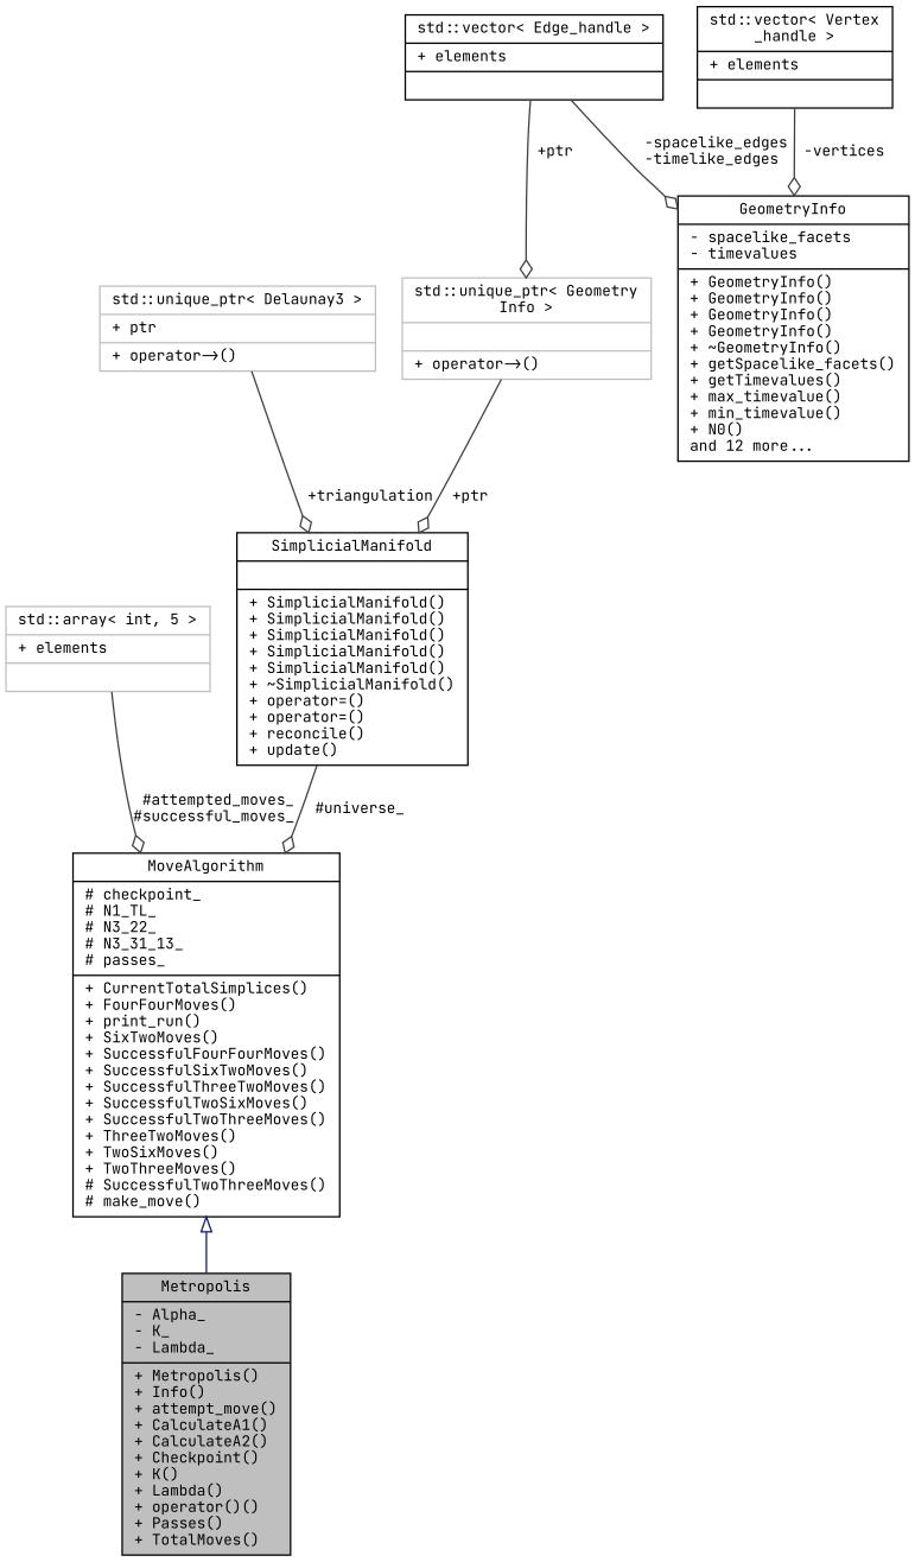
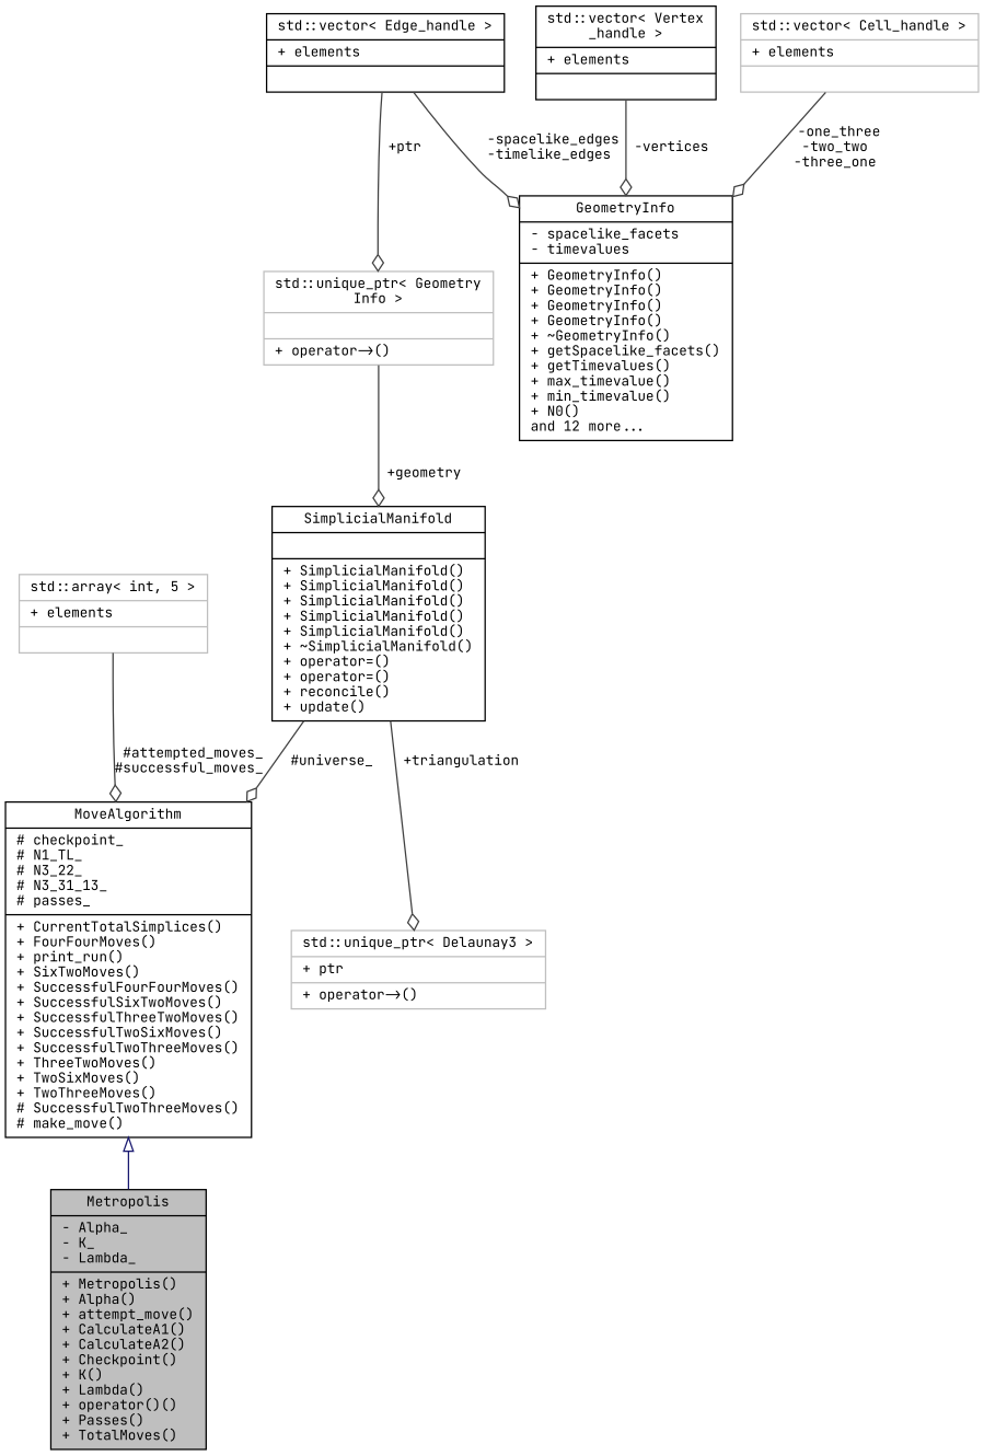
  digraph {
    fontname="JetBrains Mono"
    node [color=black fillcolor=white fontname="JetBrains Mono" fontsize=10 shape=record style=filled]
    edge [color=grey25 fontname="JetBrains Mono" fontsize=10 labelfontname=Helvetica labelfontsize=10 style=solid arrowhead=odiamond]
-   n1 [fillcolor=grey75 fontcolor=black height=0.2 label="{Metropolis\n|- Alpha_\l- K_\l- Lambda_\l|+ Metropolis()\l+ Info()\l+ attempt_move()\l+ CalculateA1()\l+ CalculateA2()\l+ Checkpoint()\l+ K()\l+ Lambda()\l+ operator()()\l+ Passes()\l+ TotalMoves()\l}" width=0.4]
+   n1 [fillcolor=grey75 fontcolor=black height=0.2 label="{Metropolis\n|- Alpha_\l- K_\l- Lambda_\l|+ Metropolis()\l+ Alpha()\l+ attempt_move()\l+ CalculateA1()\l+ CalculateA2()\l+ Checkpoint()\l+ K()\l+ Lambda()\l+ operator()()\l+ Passes()\l+ TotalMoves()\l}" width=0.4]
    n2 [height=0.2 label="{MoveAlgorithm\n|# checkpoint_\l# N1_TL_\l# N3_22_\l# N3_31_13_\l# passes_\l|+ CurrentTotalSimplices()\l+ FourFourMoves()\l+ print_run()\l+ SixTwoMoves()\l+ SuccessfulFourFourMoves()\l+ SuccessfulSixTwoMoves()\l+ SuccessfulThreeTwoMoves()\l+ SuccessfulTwoSixMoves()\l+ SuccessfulTwoThreeMoves()\l+ ThreeTwoMoves()\l+ TwoSixMoves()\l+ TwoThreeMoves()\l# SuccessfulTwoThreeMoves()\l# make_move()\l}" width=0.4]
    n3 [color=grey75 height=0.2 label="{std::array\< int, 5 \>\n|+ elements\l|}" width=0.4]
    n4 [height=0.2 label="{SimplicialManifold\n||+ SimplicialManifold()\l+ SimplicialManifold()\l+ SimplicialManifold()\l+ SimplicialManifold()\l+ SimplicialManifold()\l+ ~SimplicialManifold()\l+ operator=()\l+ operator=()\l+ reconcile()\l+ update()\l}" width=0.4]
    n5 [color=grey75 height=0.2 label="{std::unique_ptr\< Delaunay3 \>\n|+ ptr\l|+ operator-\>()\l}" width=0.4]
    n6 [color=grey75 height=0.2 label="{std::unique_ptr\< Geometry\lInfo \>\n||+ operator-\>()\l}" width=0.4]
    n7 [height=0.2 label="{GeometryInfo\n|- spacelike_facets\l- timevalues\l|+ GeometryInfo()\l+ GeometryInfo()\l+ GeometryInfo()\l+ GeometryInfo()\l+ ~GeometryInfo()\l+ getSpacelike_facets()\l+ getTimevalues()\l+ max_timevalue()\l+ min_timevalue()\l+ N0()\land 12 more...\l}" width=0.4]
    n8 [height=0.2 label="{std::vector\< Vertex\l_handle \>\n|+ elements\l|}" width=0.4]
    n9 [height=0.2 label="{std::vector\< Edge_handle \>\n|+ elements\l|}" width=0.4]
+   n10 [color=grey75 height=0.2 label="{std::vector\< Cell_handle \>\n|+ elements\l|}" width=0.4]
    n2 -> n1 [arrowtail=onormal color=midnightblue dir=back arrowhead=""]
    n3 -> n2 [label=" #attempted_moves_\n#successful_moves_"]
    n4 -> n2 [label=" #universe_"]
-   n5 -> n4 [label=" +triangulation"]
-   n6 -> n4 [label=" +ptr"]
+   n4 -> n5 [label=" +triangulation"]
+   n6 -> n4 [label=" +geometry"]
    n8 -> n7 [label=" -vertices"]
    n9 -> n6 [label=" +ptr"]
    n9 -> n7 [label=" -spacelike_edges\n-timelike_edges"]
+   n10 -> n7 [label=" -one_three\n-two_two\n-three_one"]
  }
